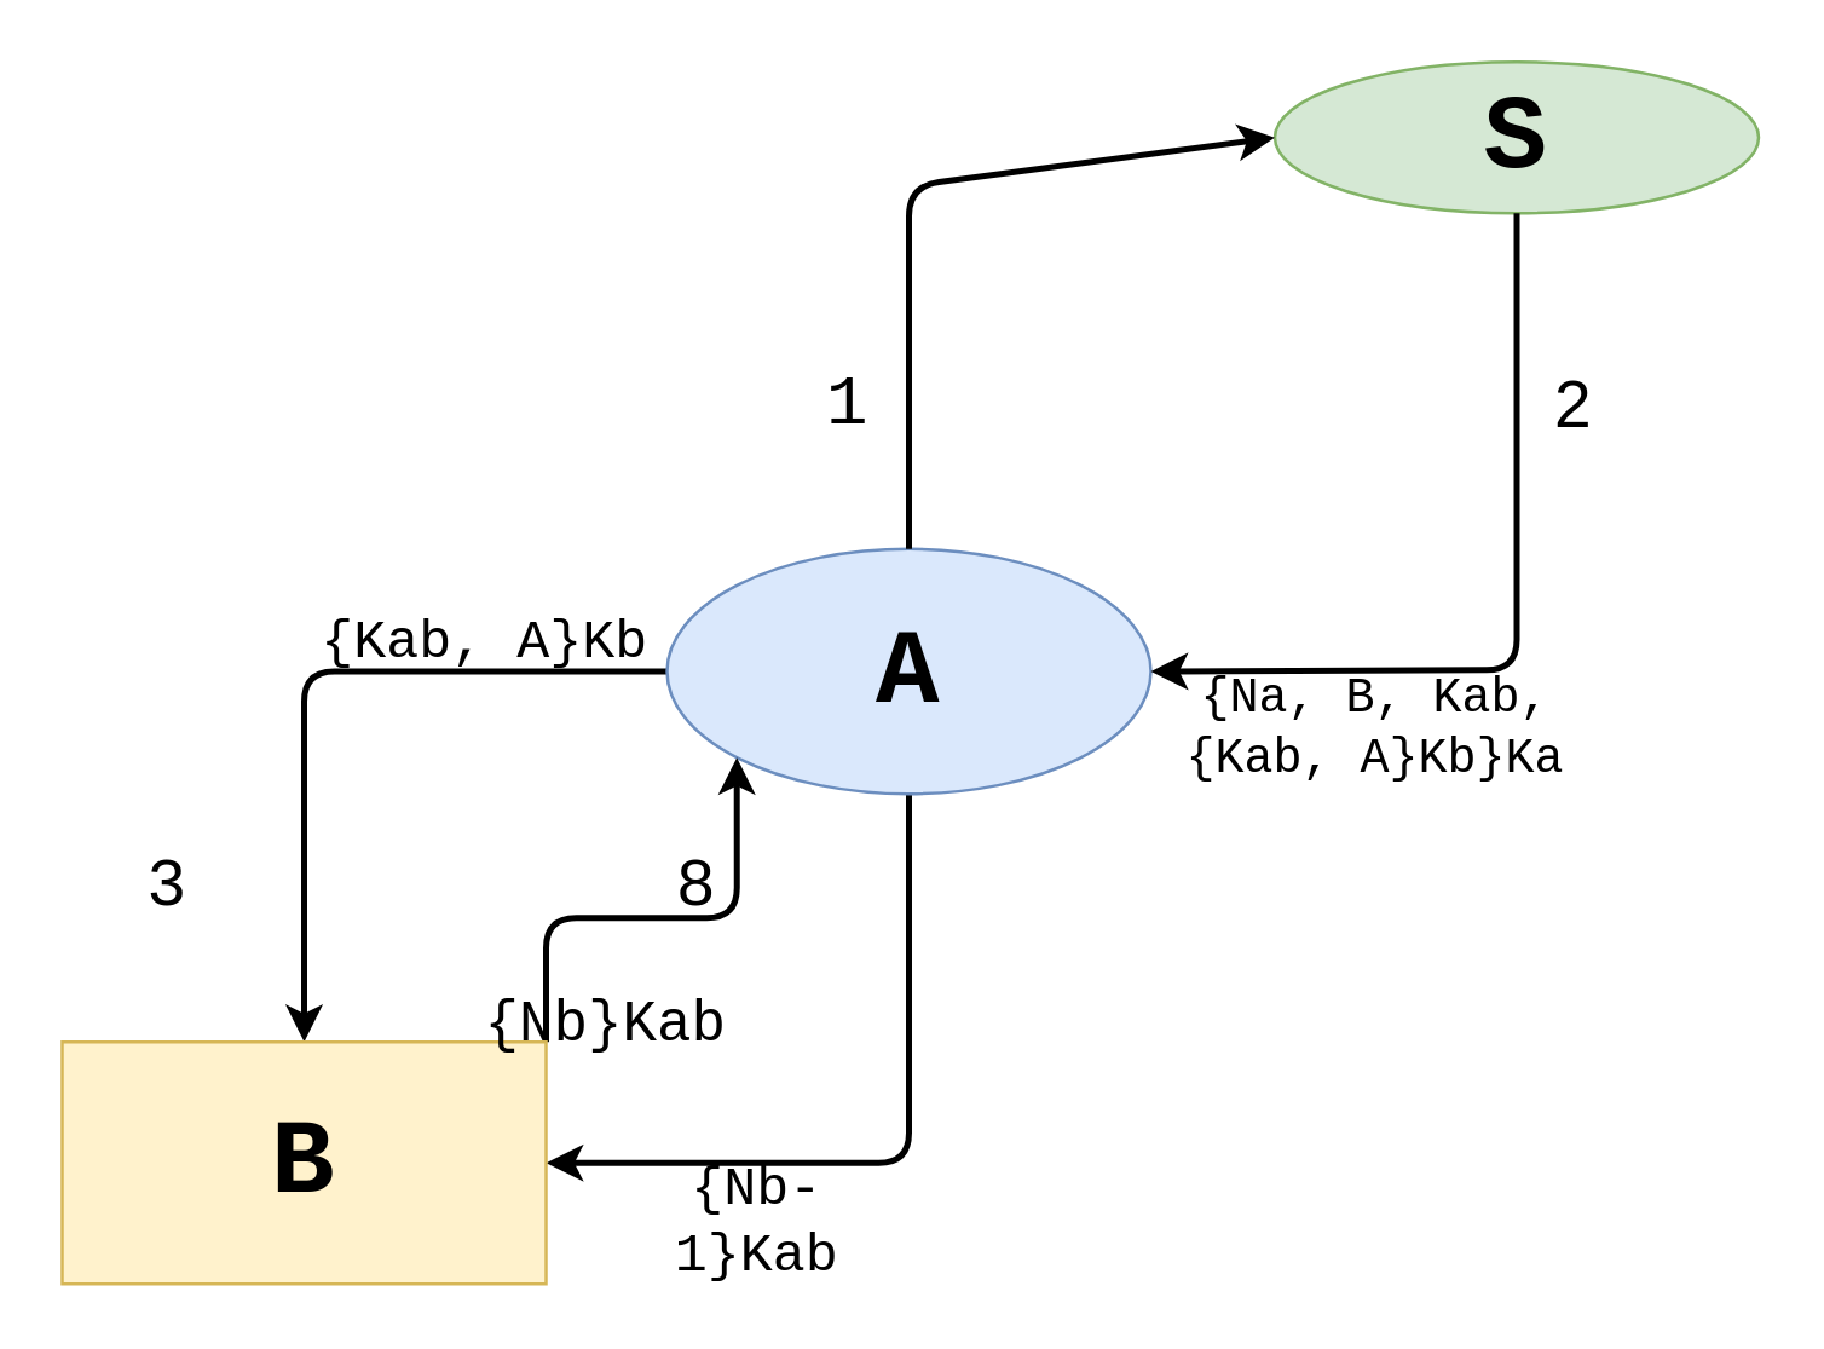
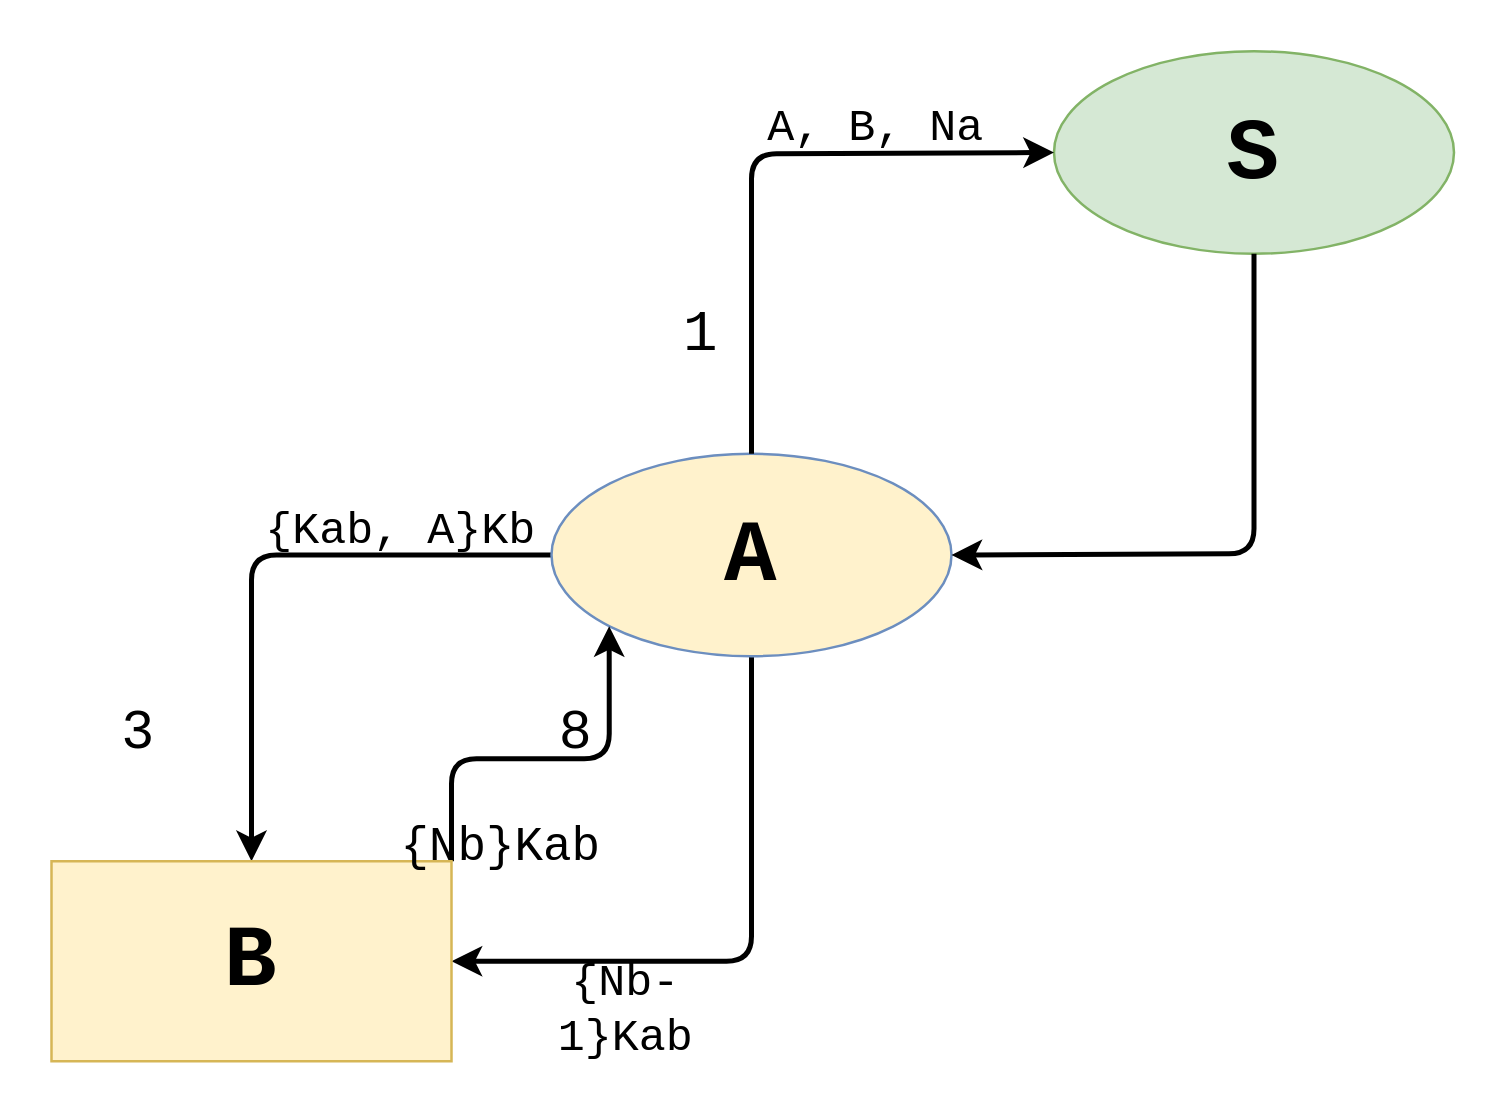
  <mxCell id="0" />
  <mxCell id="1" parent="0" />
  <mxCell id="2" style="edgeStyle=orthogonalEdgeStyle;rounded=1;orthogonalLoop=1;jettySize=auto;html=1;exitX=0;exitY=0.5;exitDx=0;exitDy=0;entryX=0.5;entryY=0;entryDx=0;entryDy=0;strokeWidth=2;" edge="1" parent="1" source="4" target="6"><mxGeometry relative="1" as="geometry" /></mxCell>
  <mxCell id="3" style="edgeStyle=orthogonalEdgeStyle;rounded=1;orthogonalLoop=1;jettySize=auto;html=1;exitX=0.5;exitY=1;exitDx=0;exitDy=0;entryX=1;entryY=0.5;entryDx=0;entryDy=0;strokeColor=#000000;strokeWidth=2;" edge="1" parent="1" source="4" target="6"><mxGeometry relative="1" as="geometry" /></mxCell>
- <mxCell id="4" value="&lt;b&gt;&lt;font style=&quot;font-size: 35px&quot; face=&quot;Courier New&quot;&gt;A&lt;/font&gt;&lt;/b&gt;" style="ellipse;whiteSpace=wrap;html=1;fillColor=#dae8fc;strokeColor=#6c8ebf;" vertex="1" parent="1"><mxGeometry x="220" y="181" width="160" height="81" as="geometry" /></mxCell>
+ <mxCell id="4" value="&lt;b&gt;&lt;font style=&quot;font-size: 35px&quot; face=&quot;Courier New&quot;&gt;A&lt;/font&gt;&lt;/b&gt;" style="ellipse;whiteSpace=wrap;html=1;fillColor=#fff2cc;strokeColor=#6c8ebf;" vertex="1" parent="1"><mxGeometry x="220" y="181" width="160" height="81" as="geometry" /></mxCell>
  <mxCell id="5" style="edgeStyle=orthogonalEdgeStyle;rounded=1;orthogonalLoop=1;jettySize=auto;html=1;exitX=1;exitY=0;exitDx=0;exitDy=0;entryX=0;entryY=1;entryDx=0;entryDy=0;strokeWidth=2;" edge="1" parent="1" source="6" target="4"><mxGeometry relative="1" as="geometry" /></mxCell>
  <mxCell id="6" value="&lt;b&gt;&lt;font style=&quot;font-size: 35px&quot; face=&quot;Courier New&quot;&gt;B&lt;/font&gt;&lt;/b&gt;" style="whiteSpace=wrap;html=1;fillColor=#fff2cc;strokeColor=#d6b656;rounded=0;" vertex="1" parent="1"><mxGeometry x="20" y="344" width="160" height="80" as="geometry" /></mxCell>
- <mxCell id="7" value="&lt;b&gt;&lt;font style=&quot;font-size: 35px&quot; face=&quot;Courier New&quot;&gt;S&lt;/font&gt;&lt;/b&gt;" style="ellipse;whiteSpace=wrap;html=1;fillColor=#d5e8d4;strokeColor=#82b366;" vertex="1" parent="1"><mxGeometry x="421" y="20" width="160" height="50" as="geometry" /></mxCell>
+ <mxCell id="7" value="&lt;b&gt;&lt;font style=&quot;font-size: 35px&quot; face=&quot;Courier New&quot;&gt;S&lt;/font&gt;&lt;/b&gt;" style="ellipse;whiteSpace=wrap;html=1;fillColor=#d5e8d4;strokeColor=#82b366;" vertex="1" parent="1"><mxGeometry x="421" y="20" width="160" height="81" as="geometry" /></mxCell>
  <mxCell id="8" value="" style="endArrow=classic;html=1;exitX=0.5;exitY=0;exitDx=0;exitDy=0;entryX=0;entryY=0.5;entryDx=0;entryDy=0;rounded=1;strokeWidth=2;" edge="1" parent="1" source="4" target="7"><mxGeometry width="50" height="50" relative="1" as="geometry"><mxPoint x="220" y="361" as="sourcePoint" /><mxPoint x="270" y="311" as="targetPoint" /><Array as="points"><mxPoint x="300" y="61" /></Array></mxGeometry></mxCell>
+ <mxCell id="9" value="&lt;font style=&quot;font-size: 18px&quot; face=&quot;Courier New&quot;&gt;A, B, Na&lt;/font&gt;" style="text;html=1;strokeColor=none;fillColor=none;align=center;verticalAlign=middle;whiteSpace=wrap;rounded=0;" vertex="1" parent="1"><mxGeometry x="300" y="41" width="100" height="20" as="geometry" /></mxCell>
  <mxCell id="10" value="" style="endArrow=classic;html=1;strokeWidth=2;exitX=0.5;exitY=1;exitDx=0;exitDy=0;entryX=1;entryY=0.5;entryDx=0;entryDy=0;" edge="1" parent="1" source="7" target="4"><mxGeometry width="50" height="50" relative="1" as="geometry"><mxPoint x="220" y="341" as="sourcePoint" /><mxPoint x="270" y="291" as="targetPoint" /><Array as="points"><mxPoint x="501" y="221" /></Array></mxGeometry></mxCell>
- <mxCell id="11" value="&lt;font style=&quot;font-size: 16px&quot; face=&quot;Courier New&quot;&gt;{Na, B, Kab, {Kab, A}Kb}Ka&lt;/font&gt;" style="text;html=1;strokeColor=none;fillColor=none;align=center;verticalAlign=middle;whiteSpace=wrap;rounded=0;" vertex="1" parent="1"><mxGeometry x="389" y="231" width="131" height="20" as="geometry" /></mxCell>
  <mxCell id="12" value="&lt;font style=&quot;font-size: 23px&quot; face=&quot;Courier New&quot;&gt;1&lt;/font&gt;" style="text;html=1;strokeColor=none;fillColor=none;align=center;verticalAlign=middle;whiteSpace=wrap;rounded=0;" vertex="1" parent="1"><mxGeometry x="260" y="124" width="40" height="20" as="geometry" /></mxCell>
- <mxCell id="13" value="&lt;font style=&quot;font-size: 22px&quot;&gt;2&lt;/font&gt;" style="text;html=1;strokeColor=none;fillColor=none;align=center;verticalAlign=middle;whiteSpace=wrap;rounded=0;" vertex="1" parent="1"><mxGeometry x="500" y="124" width="40" height="20" as="geometry" /></mxCell>
  <mxCell id="14" value="&lt;font style=&quot;font-size: 18px&quot; face=&quot;Courier New&quot;&gt;{Kab, A}Kb&lt;/font&gt;" style="text;html=1;strokeColor=none;fillColor=none;align=center;verticalAlign=middle;whiteSpace=wrap;rounded=0;" vertex="1" parent="1"><mxGeometry x="100" y="201.5" width="120" height="20" as="geometry" /></mxCell>
  <mxCell id="15" value="&lt;font style=&quot;font-size: 22px&quot; face=&quot;Courier New&quot;&gt;3&lt;/font&gt;" style="text;html=1;strokeColor=none;fillColor=none;align=center;verticalAlign=middle;whiteSpace=wrap;rounded=0;" vertex="1" parent="1"><mxGeometry x="35" y="284" width="40" height="20" as="geometry" /></mxCell>
  <mxCell id="16" value="&lt;font style=&quot;font-size: 19px&quot; face=&quot;Courier New&quot;&gt;{Nb}Kab&lt;/font&gt;" style="text;html=1;strokeColor=none;fillColor=none;align=center;verticalAlign=middle;whiteSpace=wrap;rounded=0;" vertex="1" parent="1"><mxGeometry x="180" y="328.5" width="40" height="20" as="geometry" /></mxCell>
  <mxCell id="17" value="&lt;font style=&quot;font-size: 22px&quot; face=&quot;Courier New&quot;&gt;8&lt;/font&gt;" style="text;html=1;strokeColor=none;fillColor=none;align=center;verticalAlign=middle;whiteSpace=wrap;rounded=0;" vertex="1" parent="1"><mxGeometry x="210" y="284" width="40" height="20" as="geometry" /></mxCell>
  <mxCell id="18" value="&lt;font style=&quot;font-size: 18px&quot; face=&quot;Courier New&quot;&gt;{Nb-1}Kab&lt;/font&gt;" style="text;html=1;strokeColor=none;fillColor=none;align=center;verticalAlign=middle;whiteSpace=wrap;rounded=0;" vertex="1" parent="1"><mxGeometry x="230" y="394" width="40" height="20" as="geometry" /></mxCell>
